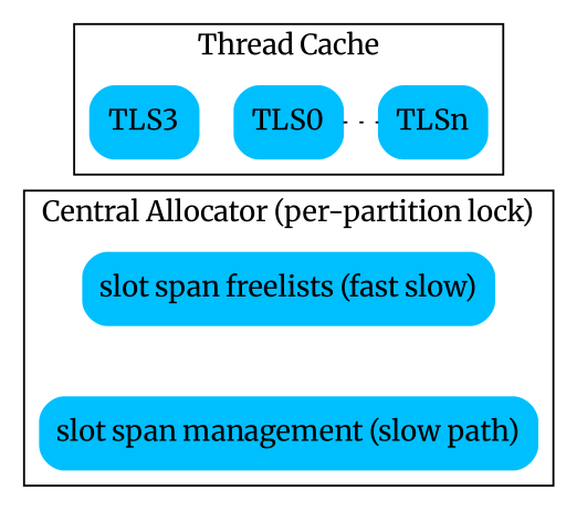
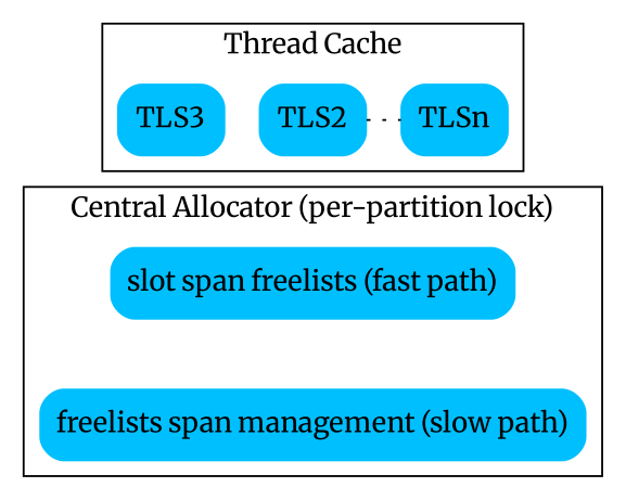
  digraph {
    fontname=Merriweather
    node [color=deepskyblue fontname=Merriweather shape=box style="filled,rounded"]
    edge [dir=none fontname=Merriweather style=invisible]
    n1 [label=TLS3]
-   TLS2 [label=TLS0]
+   TLS2
    TLSn
-   n4 [label="slot span freelists (fast slow)"]
-   n5 [label="slot span management (slow path)"]
+   n4 [label="slot span freelists (fast path)"]
+   n5 [label="freelists span management (slow path)"]
    subgraph cluster_1 {
      label="Thread Cache"
      rankdir=LR
      subgraph sub_2 {
        label="Thread Cache"
        rank=same
        rankdir=LR
        n1
        TLS2
        TLSn
      }
    }
    subgraph cluster_3 {
      label="Central Allocator (per-partition lock)"
      n4
      n5
    }
    n1 -> TLS2
    TLS2 -> TLSn [style=dotted]
    TLS2 -> n4
    n4 -> n5
  }
